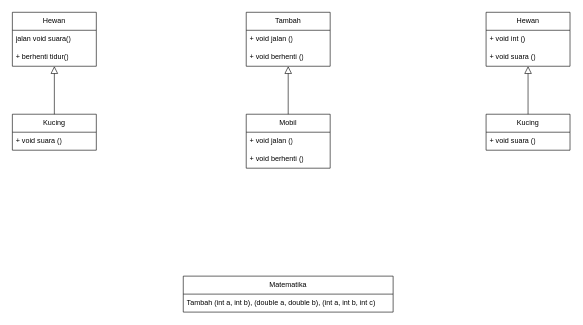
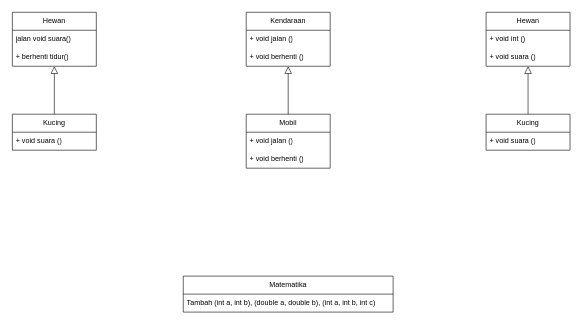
  <mxCell id="0" />
  <mxCell id="1" parent="0" />
- <mxCell id="2" value="Tambah" style="swimlane;fontStyle=0;childLayout=stackLayout;horizontal=1;startSize=30;horizontalStack=0;resizeParent=1;resizeParentMax=0;resizeLast=0;collapsible=1;marginBottom=0;whiteSpace=wrap;html=1;" vertex="1" parent="1"><mxGeometry x="410" y="20" width="140" height="90" as="geometry" /></mxCell>
+ <mxCell id="2" value="Kendaraan" style="swimlane;fontStyle=0;childLayout=stackLayout;horizontal=1;startSize=30;horizontalStack=0;resizeParent=1;resizeParentMax=0;resizeLast=0;collapsible=1;marginBottom=0;whiteSpace=wrap;html=1;" vertex="1" parent="1"><mxGeometry x="410" y="20" width="140" height="90" as="geometry" /></mxCell>
  <mxCell id="3" value="+ void jalan ()" style="text;strokeColor=none;fillColor=none;align=left;verticalAlign=middle;spacingLeft=4;spacingRight=4;overflow=hidden;points=[[0,0.5],[1,0.5]];portConstraint=eastwest;rotatable=0;whiteSpace=wrap;html=1;" vertex="1" parent="2"><mxGeometry y="30" width="140" height="30" as="geometry" /></mxCell>
  <mxCell id="4" value="+ void berhenti ()" style="text;strokeColor=none;fillColor=none;align=left;verticalAlign=middle;spacingLeft=4;spacingRight=4;overflow=hidden;points=[[0,0.5],[1,0.5]];portConstraint=eastwest;rotatable=0;whiteSpace=wrap;html=1;" vertex="1" parent="2"><mxGeometry y="60" width="140" height="30" as="geometry" /></mxCell>
  <mxCell id="5" value="Mobil" style="swimlane;fontStyle=0;childLayout=stackLayout;horizontal=1;startSize=30;horizontalStack=0;resizeParent=1;resizeParentMax=0;resizeLast=0;collapsible=1;marginBottom=0;whiteSpace=wrap;html=1;" vertex="1" parent="1"><mxGeometry x="410" y="190" width="140" height="90" as="geometry" /></mxCell>
  <mxCell id="6" value="+ void jalan ()" style="text;strokeColor=none;fillColor=none;align=left;verticalAlign=middle;spacingLeft=4;spacingRight=4;overflow=hidden;points=[[0,0.5],[1,0.5]];portConstraint=eastwest;rotatable=0;whiteSpace=wrap;html=1;" vertex="1" parent="5"><mxGeometry y="30" width="140" height="30" as="geometry" /></mxCell>
  <mxCell id="7" value="+ void berhenti ()" style="text;strokeColor=none;fillColor=none;align=left;verticalAlign=middle;spacingLeft=4;spacingRight=4;overflow=hidden;points=[[0,0.5],[1,0.5]];portConstraint=eastwest;rotatable=0;whiteSpace=wrap;html=1;" vertex="1" parent="5"><mxGeometry y="60" width="140" height="30" as="geometry" /></mxCell>
  <mxCell id="8" value="" style="endArrow=block;html=1;rounded=0;exitX=0.5;exitY=0;exitDx=0;exitDy=0;endFill=0;strokeWidth=1;endSize=10;" edge="1" parent="1" source="5" target="4"><mxGeometry width="50" height="50" relative="1" as="geometry"><mxPoint x="450" y="300" as="sourcePoint" /><mxPoint x="470" y="140" as="targetPoint" /></mxGeometry></mxCell>
  <mxCell id="9" value="Hewan" style="swimlane;fontStyle=0;childLayout=stackLayout;horizontal=1;startSize=30;horizontalStack=0;resizeParent=1;resizeParentMax=0;resizeLast=0;collapsible=1;marginBottom=0;whiteSpace=wrap;html=1;" vertex="1" parent="1"><mxGeometry x="810" y="20" width="140" height="90" as="geometry" /></mxCell>
  <mxCell id="10" value="+ void int ()" style="text;strokeColor=none;fillColor=none;align=left;verticalAlign=middle;spacingLeft=4;spacingRight=4;overflow=hidden;points=[[0,0.5],[1,0.5]];portConstraint=eastwest;rotatable=0;whiteSpace=wrap;html=1;" vertex="1" parent="9"><mxGeometry y="30" width="140" height="30" as="geometry" /></mxCell>
  <mxCell id="11" value="+ void suara ()" style="text;strokeColor=none;fillColor=none;align=left;verticalAlign=middle;spacingLeft=4;spacingRight=4;overflow=hidden;points=[[0,0.5],[1,0.5]];portConstraint=eastwest;rotatable=0;whiteSpace=wrap;html=1;" vertex="1" parent="9"><mxGeometry y="60" width="140" height="30" as="geometry" /></mxCell>
  <mxCell id="12" value="Kucing" style="swimlane;fontStyle=0;childLayout=stackLayout;horizontal=1;startSize=30;horizontalStack=0;resizeParent=1;resizeParentMax=0;resizeLast=0;collapsible=1;marginBottom=0;whiteSpace=wrap;html=1;" vertex="1" parent="1"><mxGeometry x="810" y="190" width="140" height="60" as="geometry" /></mxCell>
  <mxCell id="13" value="+ void suara ()" style="text;strokeColor=none;fillColor=none;align=left;verticalAlign=middle;spacingLeft=4;spacingRight=4;overflow=hidden;points=[[0,0.5],[1,0.5]];portConstraint=eastwest;rotatable=0;whiteSpace=wrap;html=1;" vertex="1" parent="12"><mxGeometry y="30" width="140" height="30" as="geometry" /></mxCell>
  <mxCell id="14" value="" style="endArrow=block;html=1;rounded=0;exitX=0.5;exitY=0;exitDx=0;exitDy=0;endFill=0;strokeWidth=1;endSize=10;" edge="1" parent="1" source="12" target="11"><mxGeometry width="50" height="50" relative="1" as="geometry"><mxPoint x="850" y="300" as="sourcePoint" /><mxPoint x="870" y="140" as="targetPoint" /></mxGeometry></mxCell>
  <mxCell id="15" value="Hewan" style="swimlane;fontStyle=0;childLayout=stackLayout;horizontal=1;startSize=30;horizontalStack=0;resizeParent=1;resizeParentMax=0;resizeLast=0;collapsible=1;marginBottom=0;whiteSpace=wrap;html=1;" vertex="1" parent="1"><mxGeometry x="20" y="20" width="140" height="90" as="geometry" /></mxCell>
  <mxCell id="16" value="jalan void suara()" style="text;strokeColor=none;fillColor=none;align=left;verticalAlign=middle;spacingLeft=4;spacingRight=4;overflow=hidden;points=[[0,0.5],[1,0.5]];portConstraint=eastwest;rotatable=0;whiteSpace=wrap;html=1;" vertex="1" parent="15"><mxGeometry y="30" width="140" height="30" as="geometry" /></mxCell>
  <mxCell id="17" value="+ berhenti tidur()" style="text;strokeColor=none;fillColor=none;align=left;verticalAlign=middle;spacingLeft=4;spacingRight=4;overflow=hidden;points=[[0,0.5],[1,0.5]];portConstraint=eastwest;rotatable=0;whiteSpace=wrap;html=1;" vertex="1" parent="15"><mxGeometry y="60" width="140" height="30" as="geometry" /></mxCell>
  <mxCell id="18" value="Kucing" style="swimlane;fontStyle=0;childLayout=stackLayout;horizontal=1;startSize=30;horizontalStack=0;resizeParent=1;resizeParentMax=0;resizeLast=0;collapsible=1;marginBottom=0;whiteSpace=wrap;html=1;" vertex="1" parent="1"><mxGeometry x="20" y="190" width="140" height="60" as="geometry" /></mxCell>
  <mxCell id="19" value="+ void suara ()" style="text;strokeColor=none;fillColor=none;align=left;verticalAlign=middle;spacingLeft=4;spacingRight=4;overflow=hidden;points=[[0,0.5],[1,0.5]];portConstraint=eastwest;rotatable=0;whiteSpace=wrap;html=1;" vertex="1" parent="18"><mxGeometry y="30" width="140" height="30" as="geometry" /></mxCell>
  <mxCell id="20" value="" style="endArrow=block;html=1;rounded=0;exitX=0.5;exitY=0;exitDx=0;exitDy=0;endFill=0;strokeWidth=1;endSize=10;" edge="1" parent="1" source="18" target="17"><mxGeometry width="50" height="50" relative="1" as="geometry"><mxPoint x="60" y="300" as="sourcePoint" /><mxPoint x="80" y="140" as="targetPoint" /></mxGeometry></mxCell>
  <mxCell id="21" value="Matematika" style="swimlane;fontStyle=0;childLayout=stackLayout;horizontal=1;startSize=30;horizontalStack=0;resizeParent=1;resizeParentMax=0;resizeLast=0;collapsible=1;marginBottom=0;whiteSpace=wrap;html=1;" vertex="1" parent="1"><mxGeometry x="305" y="460" width="350" height="60" as="geometry" /></mxCell>
  <mxCell id="22" value="Tambah (int a, int b), (double a, double b), (int a, int b, int c)" style="text;strokeColor=none;fillColor=none;align=left;verticalAlign=middle;spacingLeft=4;spacingRight=4;overflow=hidden;points=[[0,0.5],[1,0.5]];portConstraint=eastwest;rotatable=0;whiteSpace=wrap;html=1;" vertex="1" parent="21"><mxGeometry y="30" width="350" height="30" as="geometry" /></mxCell>
